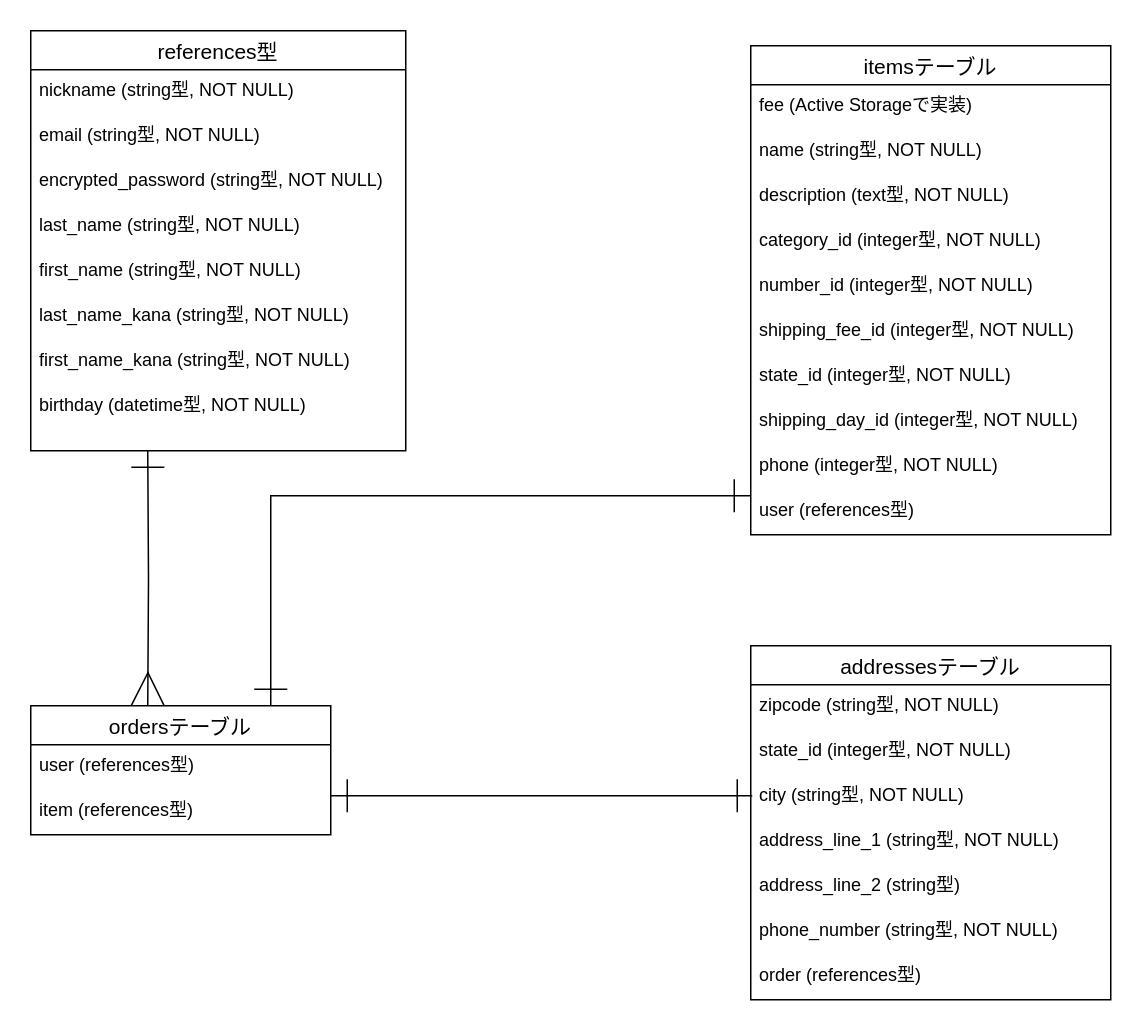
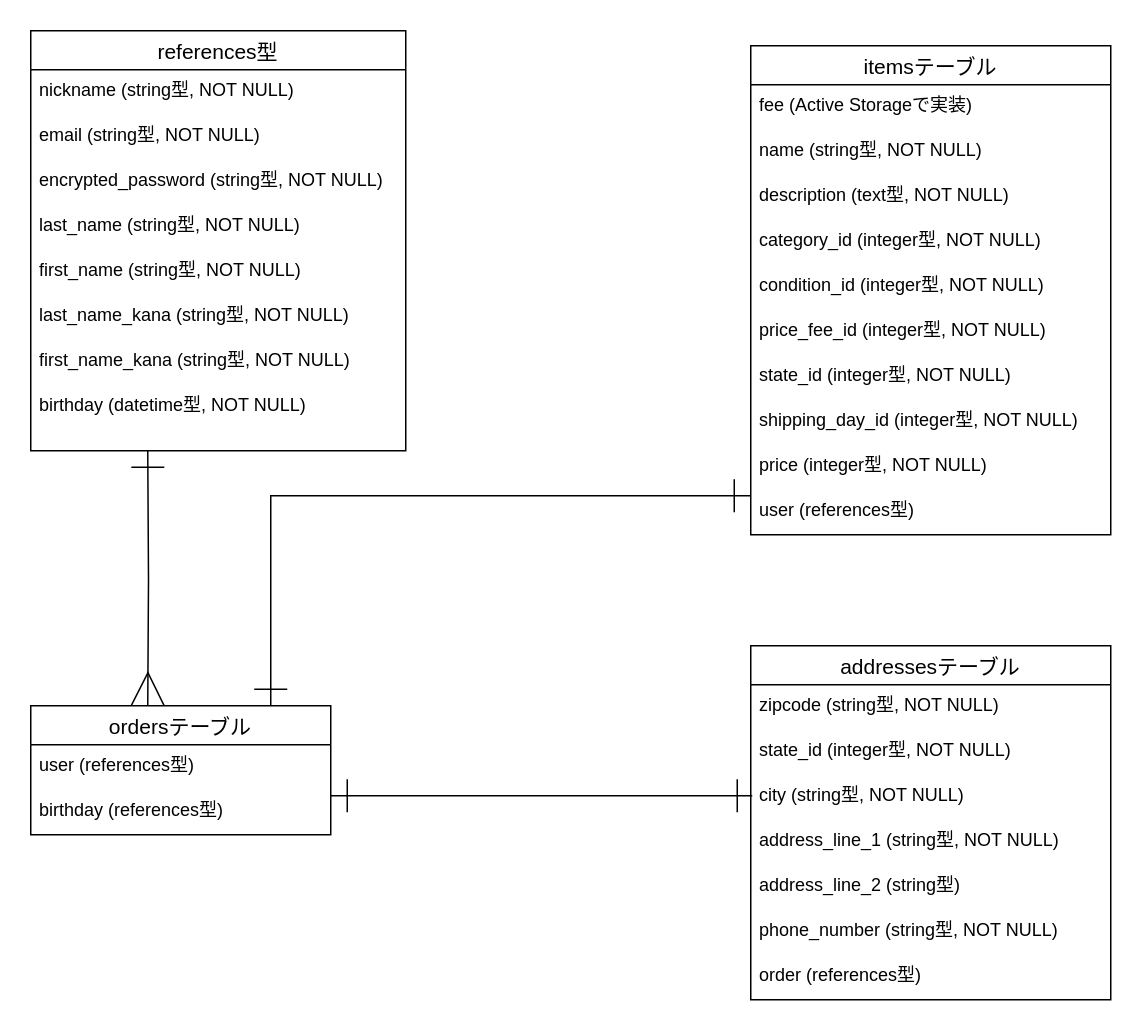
  <mxCell id="0" />
  <mxCell id="1" parent="0" />
  <mxCell id="2" value="references型" style="swimlane;fontStyle=0;childLayout=stackLayout;horizontal=1;startSize=26;horizontalStack=0;resizeParent=1;resizeParentMax=0;resizeLast=0;collapsible=1;marginBottom=0;align=center;fontSize=14;" parent="1" vertex="1"><mxGeometry x="20" y="20" width="250" height="280" as="geometry" /></mxCell>
  <mxCell id="3" value="nickname (string型, NOT NULL)" style="text;strokeColor=none;fillColor=none;spacingLeft=4;spacingRight=4;overflow=hidden;rotatable=0;points=[[0,0.5],[1,0.5]];portConstraint=eastwest;fontSize=12;" parent="2" vertex="1"><mxGeometry y="26" width="250" height="30" as="geometry" /></mxCell>
  <mxCell id="4" value="email (string型, NOT NULL)" style="text;strokeColor=none;fillColor=none;spacingLeft=4;spacingRight=4;overflow=hidden;rotatable=0;points=[[0,0.5],[1,0.5]];portConstraint=eastwest;fontSize=12;" parent="2" vertex="1"><mxGeometry y="56" width="250" height="30" as="geometry" /></mxCell>
  <mxCell id="5" value="encrypted_password (string型, NOT NULL)" style="text;strokeColor=none;fillColor=none;spacingLeft=4;spacingRight=4;overflow=hidden;rotatable=0;points=[[0,0.5],[1,0.5]];portConstraint=eastwest;fontSize=12;" parent="2" vertex="1"><mxGeometry y="86" width="250" height="30" as="geometry" /></mxCell>
  <mxCell id="6" value="last_name (string型, NOT NULL)" style="text;strokeColor=none;fillColor=none;spacingLeft=4;spacingRight=4;overflow=hidden;rotatable=0;points=[[0,0.5],[1,0.5]];portConstraint=eastwest;fontSize=12;" parent="2" vertex="1"><mxGeometry y="116" width="250" height="30" as="geometry" /></mxCell>
  <mxCell id="7" value="first_name (string型, NOT NULL)" style="text;strokeColor=none;fillColor=none;spacingLeft=4;spacingRight=4;overflow=hidden;rotatable=0;points=[[0,0.5],[1,0.5]];portConstraint=eastwest;fontSize=12;" parent="2" vertex="1"><mxGeometry y="146" width="250" height="30" as="geometry" /></mxCell>
  <mxCell id="8" value="last_name_kana (string型, NOT NULL)" style="text;strokeColor=none;fillColor=none;spacingLeft=4;spacingRight=4;overflow=hidden;rotatable=0;points=[[0,0.5],[1,0.5]];portConstraint=eastwest;fontSize=12;" parent="2" vertex="1"><mxGeometry y="176" width="250" height="30" as="geometry" /></mxCell>
  <mxCell id="9" value="first_name_kana (string型, NOT NULL)" style="text;strokeColor=none;fillColor=none;spacingLeft=4;spacingRight=4;overflow=hidden;rotatable=0;points=[[0,0.5],[1,0.5]];portConstraint=eastwest;fontSize=12;" parent="2" vertex="1"><mxGeometry y="206" width="250" height="30" as="geometry" /></mxCell>
  <mxCell id="10" value="birthday (datetime型, NOT NULL)" style="text;strokeColor=none;fillColor=none;spacingLeft=4;spacingRight=4;overflow=hidden;rotatable=0;points=[[0,0.5],[1,0.5]];portConstraint=eastwest;fontSize=12;" parent="2" vertex="1"><mxGeometry y="236" width="250" height="44" as="geometry" /></mxCell>
  <mxCell id="11" value="ordersテーブル" style="swimlane;fontStyle=0;childLayout=stackLayout;horizontal=1;startSize=26;horizontalStack=0;resizeParent=1;resizeParentMax=0;resizeLast=0;collapsible=1;marginBottom=0;align=center;fontSize=14;" parent="1" vertex="1"><mxGeometry x="20" y="470" width="200" height="86" as="geometry" /></mxCell>
  <mxCell id="12" value="user (references型)" style="text;strokeColor=none;fillColor=none;spacingLeft=4;spacingRight=4;overflow=hidden;rotatable=0;points=[[0,0.5],[1,0.5]];portConstraint=eastwest;fontSize=12;" parent="11" vertex="1"><mxGeometry y="26" width="200" height="30" as="geometry" /></mxCell>
- <mxCell id="13" value="item (references型)" style="text;strokeColor=none;fillColor=none;spacingLeft=4;spacingRight=4;overflow=hidden;rotatable=0;points=[[0,0.5],[1,0.5]];portConstraint=eastwest;fontSize=12;" parent="11" vertex="1"><mxGeometry y="56" width="200" height="30" as="geometry" /></mxCell>
+ <mxCell id="13" value="birthday (references型)" style="text;strokeColor=none;fillColor=none;spacingLeft=4;spacingRight=4;overflow=hidden;rotatable=0;points=[[0,0.5],[1,0.5]];portConstraint=eastwest;fontSize=12;" parent="11" vertex="1"><mxGeometry y="56" width="200" height="30" as="geometry" /></mxCell>
  <mxCell id="14" value="itemsテーブル" style="swimlane;fontStyle=0;childLayout=stackLayout;horizontal=1;startSize=26;horizontalStack=0;resizeParent=1;resizeParentMax=0;resizeLast=0;collapsible=1;marginBottom=0;align=center;fontSize=14;" parent="1" vertex="1"><mxGeometry x="500" y="30" width="240" height="326" as="geometry" /></mxCell>
  <mxCell id="15" value="fee (Active Storageで実装)" style="text;strokeColor=none;fillColor=none;spacingLeft=4;spacingRight=4;overflow=hidden;rotatable=0;points=[[0,0.5],[1,0.5]];portConstraint=eastwest;fontSize=12;" parent="14" vertex="1"><mxGeometry y="26" width="240" height="30" as="geometry" /></mxCell>
  <mxCell id="16" value="name (string型, NOT NULL)" style="text;strokeColor=none;fillColor=none;spacingLeft=4;spacingRight=4;overflow=hidden;rotatable=0;points=[[0,0.5],[1,0.5]];portConstraint=eastwest;fontSize=12;" parent="14" vertex="1"><mxGeometry y="56" width="240" height="30" as="geometry" /></mxCell>
  <mxCell id="17" value="description (text型, NOT NULL)" style="text;strokeColor=none;fillColor=none;spacingLeft=4;spacingRight=4;overflow=hidden;rotatable=0;points=[[0,0.5],[1,0.5]];portConstraint=eastwest;fontSize=12;" parent="14" vertex="1"><mxGeometry y="86" width="240" height="30" as="geometry" /></mxCell>
  <mxCell id="18" value="category_id (integer型, NOT NULL)" style="text;strokeColor=none;fillColor=none;spacingLeft=4;spacingRight=4;overflow=hidden;rotatable=0;points=[[0,0.5],[1,0.5]];portConstraint=eastwest;fontSize=12;" parent="14" vertex="1"><mxGeometry y="116" width="240" height="30" as="geometry" /></mxCell>
- <mxCell id="19" value="number_id (integer型, NOT NULL)" style="text;strokeColor=none;fillColor=none;spacingLeft=4;spacingRight=4;overflow=hidden;rotatable=0;points=[[0,0.5],[1,0.5]];portConstraint=eastwest;fontSize=12;" parent="14" vertex="1"><mxGeometry y="146" width="240" height="30" as="geometry" /></mxCell>
- <mxCell id="20" value="shipping_fee_id (integer型, NOT NULL)" style="text;strokeColor=none;fillColor=none;spacingLeft=4;spacingRight=4;overflow=hidden;rotatable=0;points=[[0,0.5],[1,0.5]];portConstraint=eastwest;fontSize=12;" parent="14" vertex="1"><mxGeometry y="176" width="240" height="30" as="geometry" /></mxCell>
+ <mxCell id="19" value="condition_id (integer型, NOT NULL)" style="text;strokeColor=none;fillColor=none;spacingLeft=4;spacingRight=4;overflow=hidden;rotatable=0;points=[[0,0.5],[1,0.5]];portConstraint=eastwest;fontSize=12;" parent="14" vertex="1"><mxGeometry y="146" width="240" height="30" as="geometry" /></mxCell>
+ <mxCell id="20" value="price_fee_id (integer型, NOT NULL)" style="text;strokeColor=none;fillColor=none;spacingLeft=4;spacingRight=4;overflow=hidden;rotatable=0;points=[[0,0.5],[1,0.5]];portConstraint=eastwest;fontSize=12;" parent="14" vertex="1"><mxGeometry y="176" width="240" height="30" as="geometry" /></mxCell>
  <mxCell id="21" value="state_id (integer型, NOT NULL)" style="text;strokeColor=none;fillColor=none;spacingLeft=4;spacingRight=4;overflow=hidden;rotatable=0;points=[[0,0.5],[1,0.5]];portConstraint=eastwest;fontSize=12;" parent="14" vertex="1"><mxGeometry y="206" width="240" height="30" as="geometry" /></mxCell>
  <mxCell id="22" value="shipping_day_id (integer型, NOT NULL)" style="text;strokeColor=none;fillColor=none;spacingLeft=4;spacingRight=4;overflow=hidden;rotatable=0;points=[[0,0.5],[1,0.5]];portConstraint=eastwest;fontSize=12;" parent="14" vertex="1"><mxGeometry y="236" width="240" height="30" as="geometry" /></mxCell>
- <mxCell id="23" value="phone (integer型, NOT NULL)" style="text;strokeColor=none;fillColor=none;spacingLeft=4;spacingRight=4;overflow=hidden;rotatable=0;points=[[0,0.5],[1,0.5]];portConstraint=eastwest;fontSize=12;" parent="14" vertex="1"><mxGeometry y="266" width="240" height="30" as="geometry" /></mxCell>
+ <mxCell id="23" value="price (integer型, NOT NULL)" style="text;strokeColor=none;fillColor=none;spacingLeft=4;spacingRight=4;overflow=hidden;rotatable=0;points=[[0,0.5],[1,0.5]];portConstraint=eastwest;fontSize=12;" parent="14" vertex="1"><mxGeometry y="266" width="240" height="30" as="geometry" /></mxCell>
  <mxCell id="24" value="user (references型)" style="text;strokeColor=none;fillColor=none;spacingLeft=4;spacingRight=4;overflow=hidden;rotatable=0;points=[[0,0.5],[1,0.5]];portConstraint=eastwest;fontSize=12;" parent="14" vertex="1"><mxGeometry y="296" width="240" height="30" as="geometry" /></mxCell>
  <mxCell id="25" value="addressesテーブル" style="swimlane;fontStyle=0;childLayout=stackLayout;horizontal=1;startSize=26;horizontalStack=0;resizeParent=1;resizeParentMax=0;resizeLast=0;collapsible=1;marginBottom=0;align=center;fontSize=14;" parent="1" vertex="1"><mxGeometry x="500" y="430" width="240" height="236" as="geometry" /></mxCell>
  <mxCell id="26" value="zipcode (string型, NOT NULL)" style="text;strokeColor=none;fillColor=none;spacingLeft=4;spacingRight=4;overflow=hidden;rotatable=0;points=[[0,0.5],[1,0.5]];portConstraint=eastwest;fontSize=12;" parent="25" vertex="1"><mxGeometry y="26" width="240" height="30" as="geometry" /></mxCell>
  <mxCell id="27" value="state_id (integer型, NOT NULL)" style="text;strokeColor=none;fillColor=none;spacingLeft=4;spacingRight=4;overflow=hidden;rotatable=0;points=[[0,0.5],[1,0.5]];portConstraint=eastwest;fontSize=12;" parent="25" vertex="1"><mxGeometry y="56" width="240" height="30" as="geometry" /></mxCell>
  <mxCell id="28" value="city (string型, NOT NULL)" style="text;strokeColor=none;fillColor=none;spacingLeft=4;spacingRight=4;overflow=hidden;rotatable=0;points=[[0,0.5],[1,0.5]];portConstraint=eastwest;fontSize=12;" vertex="1" parent="25"><mxGeometry y="86" width="240" height="30" as="geometry" /></mxCell>
  <mxCell id="29" value="address_line_1 (string型, NOT NULL)" style="text;strokeColor=none;fillColor=none;spacingLeft=4;spacingRight=4;overflow=hidden;rotatable=0;points=[[0,0.5],[1,0.5]];portConstraint=eastwest;fontSize=12;" parent="25" vertex="1"><mxGeometry y="116" width="240" height="30" as="geometry" /></mxCell>
  <mxCell id="30" value="address_line_2 (string型)" style="text;strokeColor=none;fillColor=none;spacingLeft=4;spacingRight=4;overflow=hidden;rotatable=0;points=[[0,0.5],[1,0.5]];portConstraint=eastwest;fontSize=12;" parent="25" vertex="1"><mxGeometry y="146" width="240" height="30" as="geometry" /></mxCell>
  <mxCell id="31" value="phone_number (string型, NOT NULL)" style="text;strokeColor=none;fillColor=none;spacingLeft=4;spacingRight=4;overflow=hidden;rotatable=0;points=[[0,0.5],[1,0.5]];portConstraint=eastwest;fontSize=12;" parent="25" vertex="1"><mxGeometry y="176" width="240" height="30" as="geometry" /></mxCell>
  <mxCell id="32" value="order (references型)" style="text;strokeColor=none;fillColor=none;spacingLeft=4;spacingRight=4;overflow=hidden;rotatable=0;points=[[0,0.5],[1,0.5]];portConstraint=eastwest;fontSize=12;" parent="25" vertex="1"><mxGeometry y="206" width="240" height="30" as="geometry" /></mxCell>
  <mxCell id="33" style="edgeStyle=orthogonalEdgeStyle;rounded=0;orthogonalLoop=1;jettySize=auto;html=1;startArrow=ERone;startFill=0;startSize=20;endArrow=ERone;endFill=0;endSize=20;targetPerimeterSpacing=0;entryX=0.8;entryY=0;entryDx=0;entryDy=0;entryPerimeter=0;" parent="1" edge="1" target="11"><mxGeometry relative="1" as="geometry"><mxPoint x="500" y="330" as="sourcePoint" /><mxPoint x="180" y="428" as="targetPoint" /><Array as="points"><mxPoint x="180" y="330" /></Array></mxGeometry></mxCell>
  <mxCell id="34" style="edgeStyle=orthogonalEdgeStyle;rounded=0;orthogonalLoop=1;jettySize=auto;html=1;startArrow=ERone;startFill=0;startSize=20;endArrow=ERmany;endFill=0;endSize=20;targetPerimeterSpacing=0;entryX=0.39;entryY=0;entryDx=0;entryDy=0;entryPerimeter=0;" parent="1" target="11" edge="1"><mxGeometry relative="1" as="geometry"><mxPoint x="98" y="300" as="sourcePoint" /></mxGeometry></mxCell>
  <mxCell id="35" style="edgeStyle=orthogonalEdgeStyle;rounded=0;orthogonalLoop=1;jettySize=auto;html=1;startArrow=ERone;startFill=0;startSize=20;endArrow=ERone;endFill=0;endSize=20;targetPerimeterSpacing=0;" parent="1" edge="1"><mxGeometry relative="1" as="geometry"><mxPoint x="220" y="530" as="targetPoint" /><mxPoint x="480" y="530" as="sourcePoint" /><Array as="points"><mxPoint x="501" y="530" /><mxPoint x="220" y="530" /></Array></mxGeometry></mxCell>
